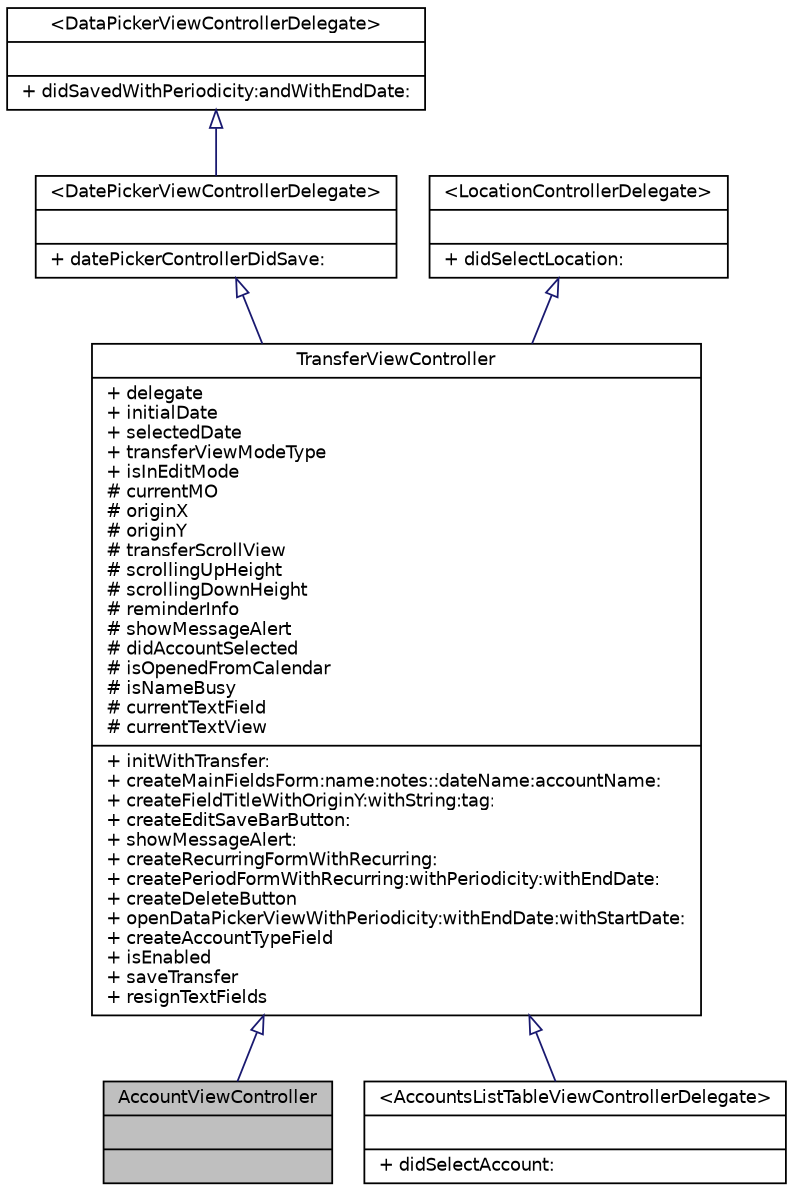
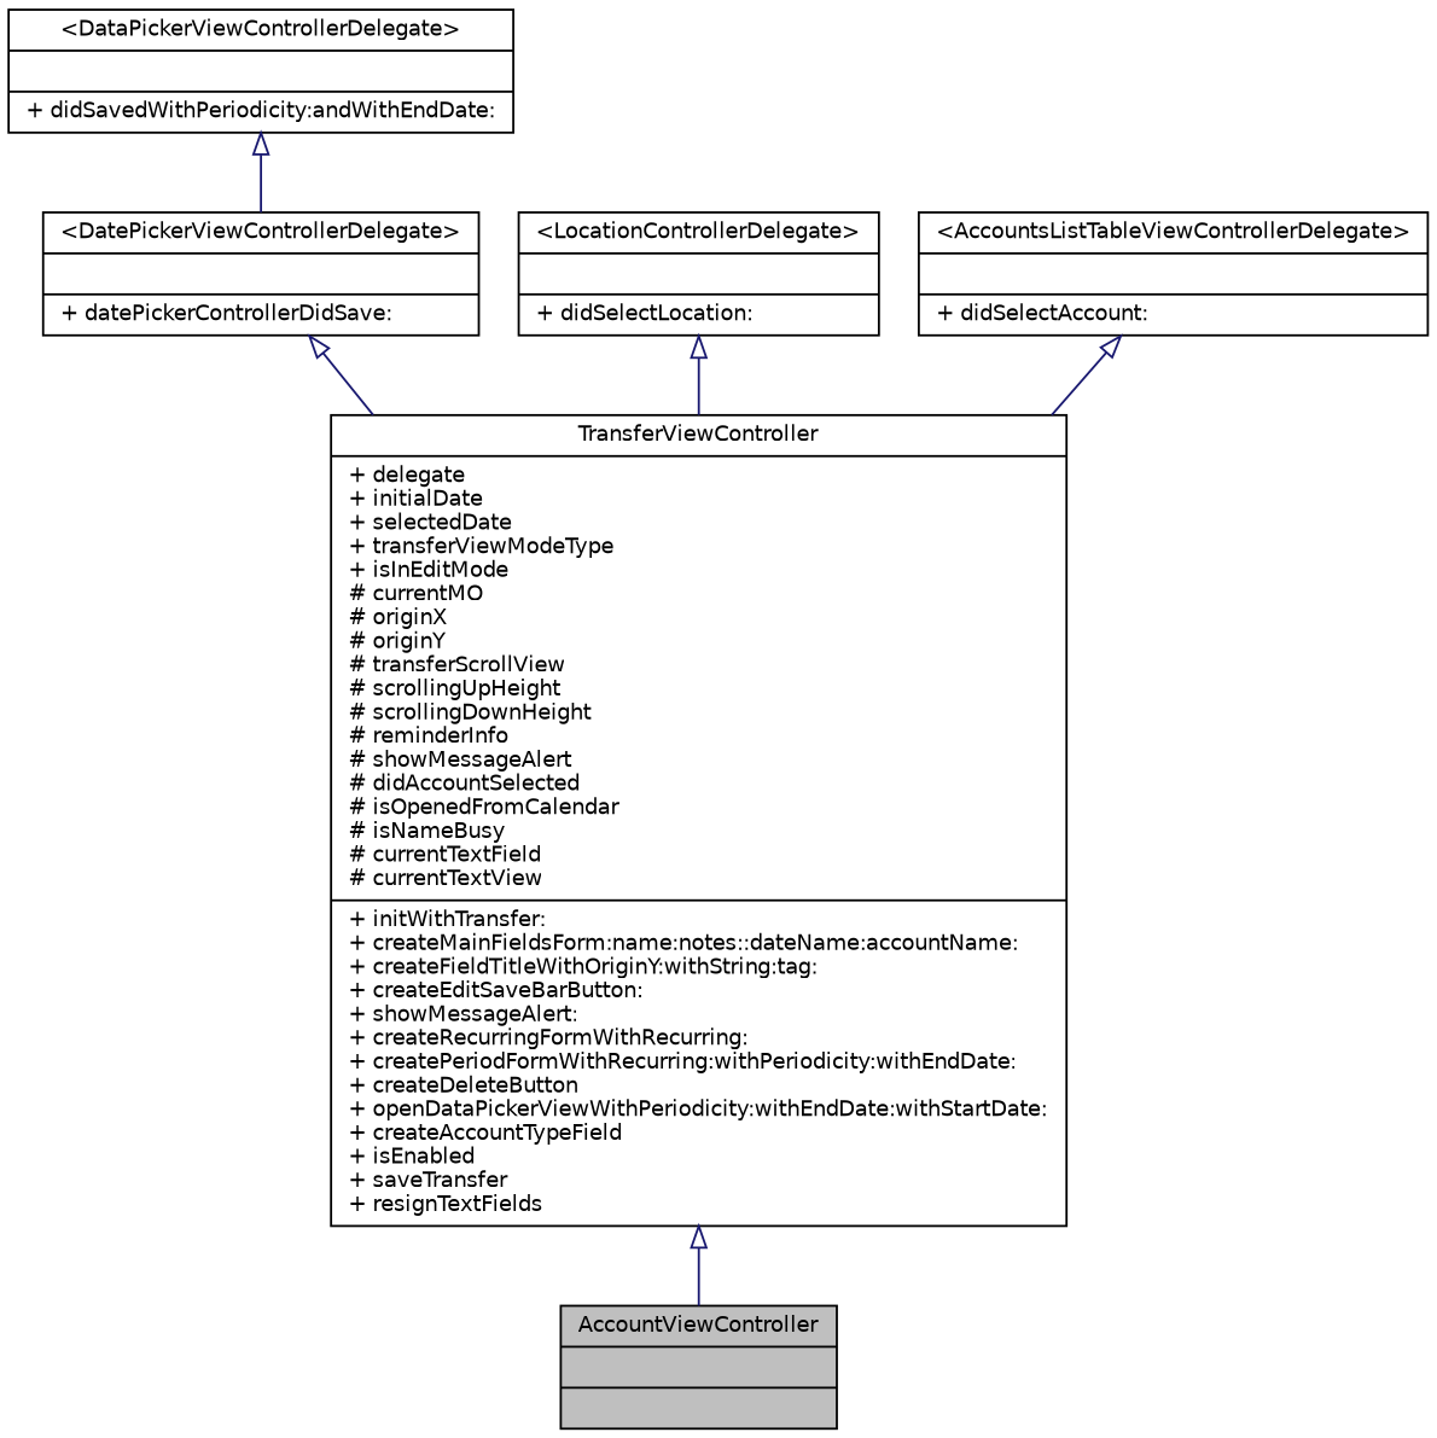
  digraph {
    node [color=black fillcolor=white fontname=Helvetica fontsize=10 shape=record style=filled]
    edge [arrowtail=empty color=midnightblue dir=back fontname=Helvetica fontsize=10 labelfontname=Helvetica labelfontsize=10 style=solid]
    n1 [fillcolor=grey75 fontcolor=black height=0.2 label="{AccountViewController\n||}" width=0.4]
    n2 [height=0.2 label="{TransferViewController\n|+ delegate\l+ initialDate\l+ selectedDate\l+ transferViewModeType\l+ isInEditMode\l# currentMO\l# originX\l# originY\l# transferScrollView\l# scrollingUpHeight\l# scrollingDownHeight\l# reminderInfo\l# showMessageAlert\l# didAccountSelected\l# isOpenedFromCalendar\l# isNameBusy\l# currentTextField\l# currentTextView\l|+ initWithTransfer:\l+ createMainFieldsForm:name:notes::dateName:accountName:\l+ createFieldTitleWithOriginY:withString:tag:\l+ createEditSaveBarButton:\l+ showMessageAlert:\l+ createRecurringFormWithRecurring:\l+ createPeriodFormWithRecurring:withPeriodicity:withEndDate:\l+ createDeleteButton\l+ openDataPickerViewWithPeriodicity:withEndDate:withStartDate:\l+ createAccountTypeField\l+ isEnabled\l+ saveTransfer\l+ resignTextFields\l}" width=0.4]
    n3 [height=0.2 label="{\<DatePickerViewControllerDelegate\>\n||+ datePickerControllerDidSave:\l}" width=0.4]
    n4 [height=0.2 label="{\<LocationControllerDelegate\>\n||+ didSelectLocation:\l}" width=0.4]
    n5 [height=0.2 label="{\<DataPickerViewControllerDelegate\>\n||+ didSavedWithPeriodicity:andWithEndDate:\l}" width=0.4]
    n6 [height=0.2 label="{\<AccountsListTableViewControllerDelegate\>\n||+ didSelectAccount:\l}" width=0.4]
    n2 -> n1
    n3 -> n2
    n4 -> n2
    n5 -> n3
-   n2 -> n6
+   n6 -> n2
  }
